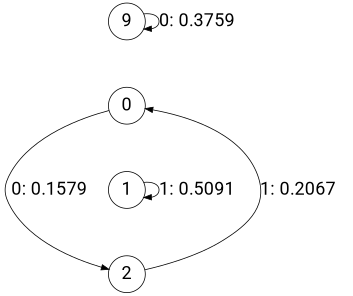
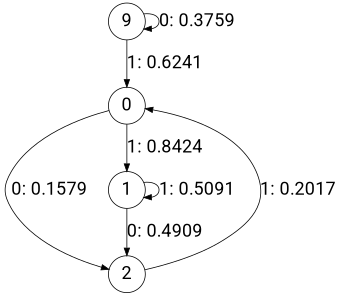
  digraph {
    fontname=Roboto
    node [fontname=Roboto fontsize=24 shape=circle]
    edge [fontname=Roboto fontsize=24]
    0
    2
    1
    n4 [label=9]
    0 -> 2 [label="0: 0.1579   "]
-   2 -> 0 [label="1: 0.2067   "]
+   0 -> 1 [label="1: 0.8424   "]
+   2 -> 0 [label="1: 0.2017   "]
+   1 -> 2 [label="0: 0.4909   "]
    1 -> 1 [label="1: 0.5091   "]
+   n4 -> 0 [label="1: 0.6241   "]
    n4 -> n4 [label="0: 0.3759   "]
  }
